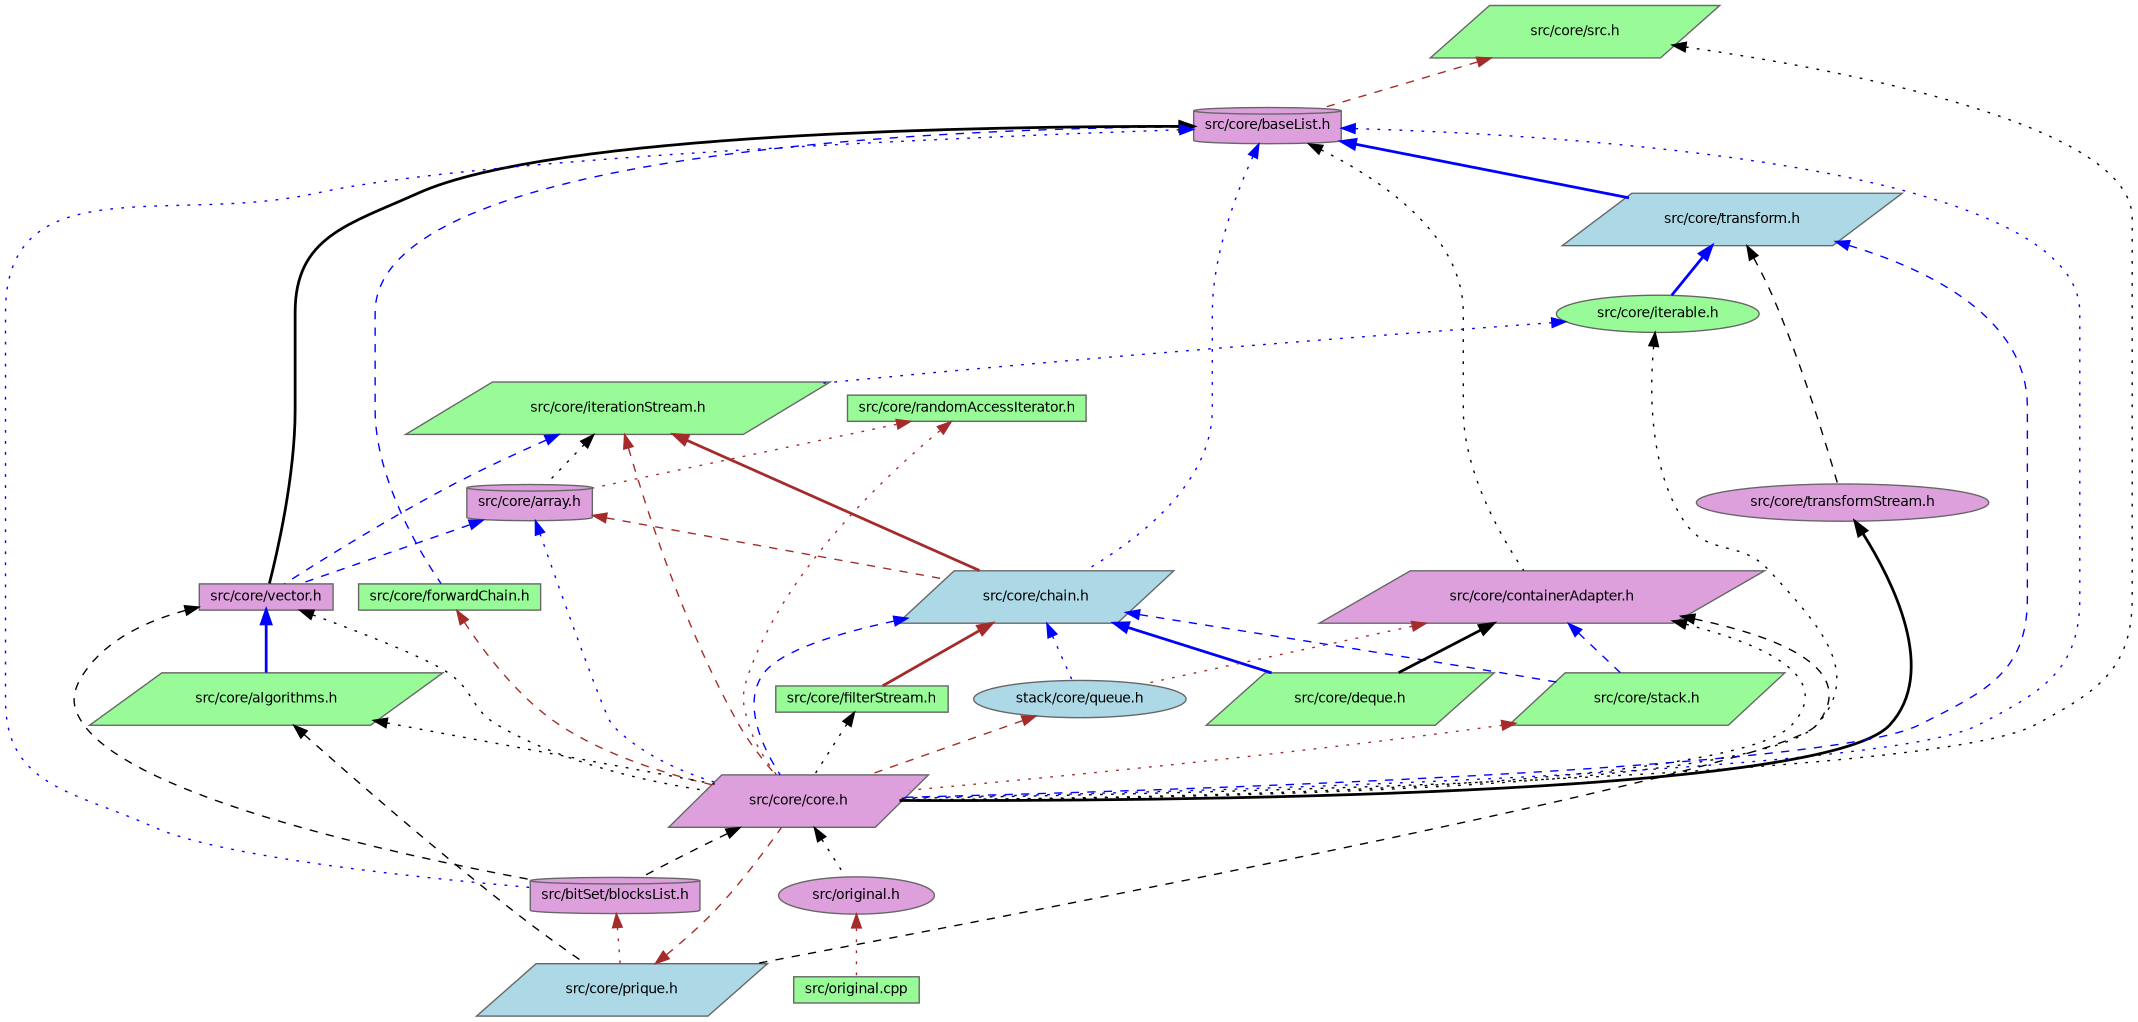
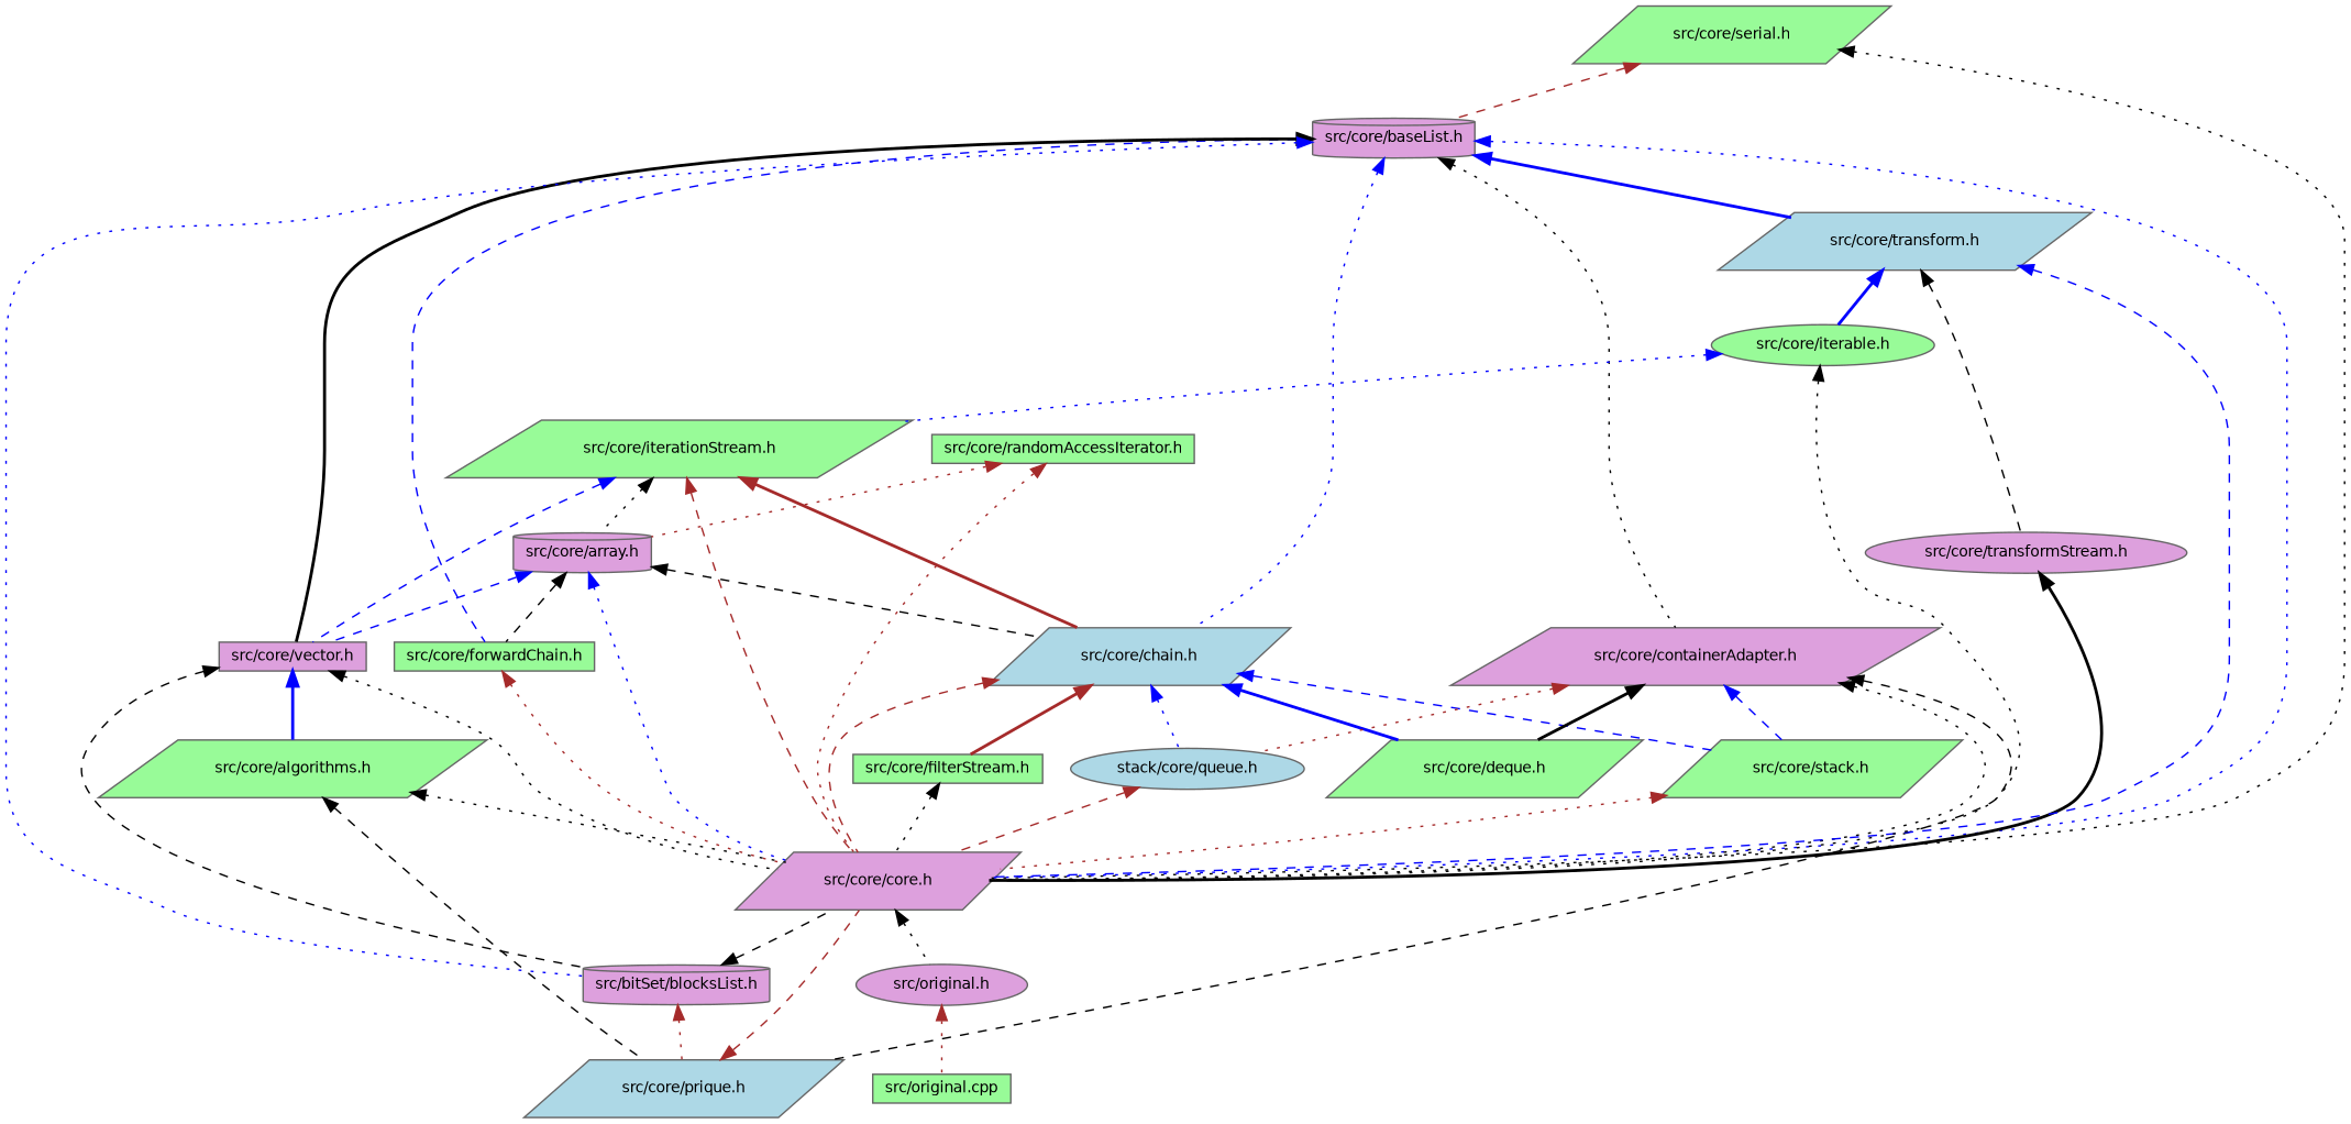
  digraph {
    node [color=grey40 fillcolor=palegreen fontname=Helvetica fontsize=10 shape=parallelogram style=filled]
    edge [color=black dir=back fontname=Helvetica fontsize=10 labelfontname=Helvetica labelfontsize=10 style=dotted]
    n1 [fillcolor=plum height=0.2 label="src/core/core.h" width=0.4]
    n2 [fillcolor=plum height=0.2 label="src/original.h" shape=ellipse width=0.4]
    n3 [height=0.2 label="src/core/randomAccessIterator.h" shape=box width=0.4]
    n4 [fillcolor=plum height=0.2 label="src/core/array.h" shape=cylinder width=0.4]
-   n5 [height=0.2 label="src/core/src.h" width=0.4]
+   n5 [height=0.2 label="src/core/serial.h" width=0.4]
    n6 [fillcolor=plum height=0.2 label="src/core/baseList.h" shape=cylinder width=0.4]
    n7 [height=0.2 label="src/original.cpp" shape=box width=0.4]
    n8 [fillcolor=lightblue height=0.2 label="src/core/chain.h" width=0.4]
    n9 [height=0.2 label="src/core/forwardChain.h" shape=box width=0.4]
    n10 [fillcolor=plum height=0.2 label="src/core/vector.h" shape=box width=0.4]
    n11 [height=0.2 label="src/core/deque.h" width=0.4]
    n12 [height=0.2 label="src/core/filterStream.h" shape=box width=0.4]
    n13 [fillcolor=lightblue height=0.2 label="stack/core/queue.h" shape=ellipse width=0.4]
    n14 [height=0.2 label="src/core/stack.h" width=0.4]
    n15 [height=0.2 label="src/core/algorithms.h" width=0.4]
    n16 [fillcolor=plum height=0.2 label="src/bitSet/blocksList.h" shape=cylinder width=0.4]
    n17 [fillcolor=plum height=0.2 label="src/core/transformStream.h" shape=ellipse width=0.4]
    n18 [fillcolor=lightblue height=0.2 label="src/core/prique.h" width=0.4]
    n19 [fillcolor=plum height=0.2 label="src/core/containerAdapter.h" width=0.4]
    n20 [fillcolor=lightblue height=0.2 label="src/core/transform.h" width=0.4]
    n21 [height=0.2 label="src/core/iterable.h" shape=ellipse width=0.4]
    n22 [height=0.2 label="src/core/iterationStream.h" width=0.4]
    n1 -> n2
    n2 -> n7 [color=brown]
    n3 -> n1 [color=brown]
    n3 -> n4 [color=brown]
    n4 -> n1 [color=blue]
-   n4 -> n8 [color=brown style=dashed]
+   n4 -> n8 [style=dashed]
+   n4 -> n9 [style=dashed]
    n4 -> n10 [color=blue style=dashed]
    n5 -> n1
    n5 -> n6 [color=brown style=dashed]
    n6 -> n1 [color=blue]
    n6 -> n8 [color=blue]
    n6 -> n9 [color=blue style=dashed]
    n6 -> n10 [style=bold]
    n6 -> n16 [color=blue]
    n6 -> n19
    n6 -> n20 [color=blue style=bold]
-   n8 -> n1 [color=blue style=dashed]
+   n8 -> n1 [color=brown style=dashed]
    n8 -> n11 [color=blue style=bold]
    n8 -> n12 [color=brown style=bold]
    n8 -> n13 [color=blue]
    n8 -> n14 [color=blue style=dashed]
-   n9 -> n1 [color=brown style=dashed]
+   n9 -> n1 [color=brown]
    n10 -> n1
    n10 -> n15 [color=blue style=bold]
    n10 -> n16 [style=dashed]
    n12 -> n1
    n13 -> n1 [color=brown style=dashed]
    n14 -> n1 [color=brown]
    n15 -> n1
    n15 -> n18 [style=dashed]
-   n1 -> n16 [style=dashed]
+   n16 -> n1 [style=dashed]
    n16 -> n18 [color=brown]
    n17 -> n1 [style=bold]
    n18 -> n1 [color=brown style=dashed]
    n19 -> n1
    n19 -> n11 [style=bold]
    n19 -> n13 [color=brown]
    n19 -> n14 [color=blue style=dashed]
    n19 -> n18 [style=dashed]
    n20 -> n1 [color=blue style=dashed]
    n20 -> n17 [style=dashed]
    n20 -> n21 [color=blue style=bold]
    n21 -> n1
    n21 -> n22 [color=blue]
    n22 -> n1 [color=brown style=dashed]
    n22 -> n4
    n22 -> n8 [color=brown style=bold]
    n22 -> n10 [color=blue style=dashed]
  }
